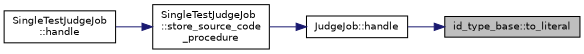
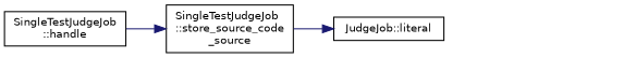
  digraph {
    rankdir=RL
    node [color=black fillcolor=white fontname=Helvetica fontsize=10 shape=record style=filled]
    edge [color=midnightblue dir=back fontname=Helvetica fontsize=10 labelfontname=Helvetica labelfontsize=10 style=solid]
-   n1 [fillcolor=grey75 fontcolor=black height=0.2 label="id_type_base::to_literal" width=0.4]
-   n2 [height=0.2 label="JudgeJob::handle" width=0.4]
-   n3 [height=0.2 label="SingleTestJudgeJob\l::store_source_code\l_procedure" width=0.4]
+   n2 [height=0.2 label="JudgeJob::literal" width=0.4]
+   n3 [height=0.2 label="SingleTestJudgeJob\l::store_source_code\l_source" width=0.4]
    n4 [height=0.2 label="SingleTestJudgeJob\l::handle" width=0.4]
-   n1 -> n2
    n2 -> n3
    n3 -> n4
  }
